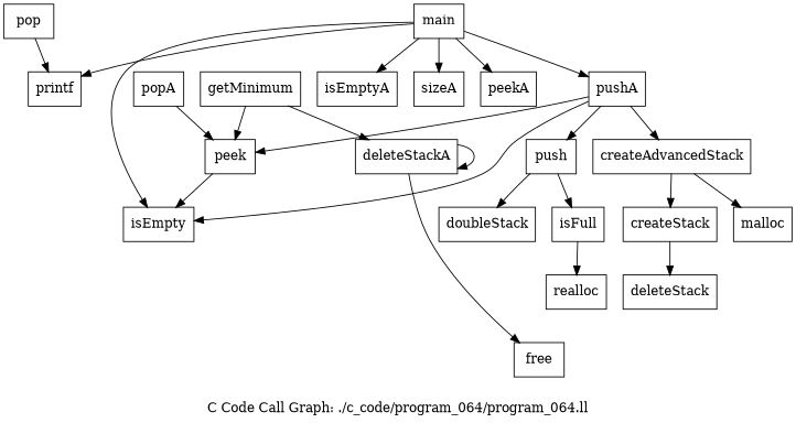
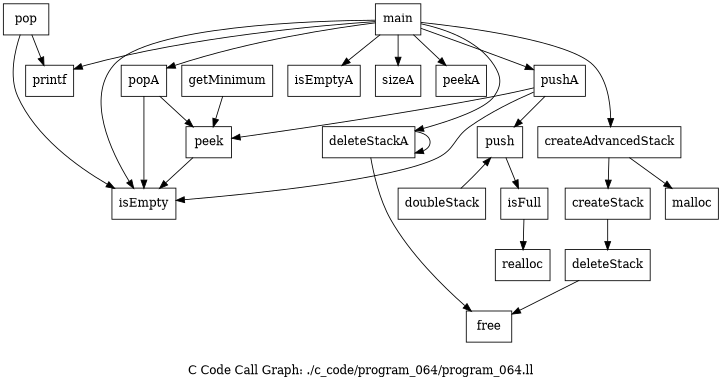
  digraph {
    label="C Code Call Graph: ./c_code/program_064/program_064.ll"
    node [shape=record]
    n1 [label="{createStack}"]
    n2 [label="{deleteStack}"]
    n3 [label="{malloc}"]
    n4 [label="{isEmpty}"]
    n5 [label="{isFull}"]
    n6 [label="{realloc}"]
    n7 [label="{doubleStack}"]
    n8 [label="{push}"]
    n9 [label="{pop}"]
    n10 [label="{printf}"]
    n11 [label="{peek}"]
    n12 [label="{free}"]
    n13 [label="{isEmptyA}"]
    n14 [label="{sizeA}"]
    n15 [label="{pushA}"]
    n16 [label="{popA}"]
    n17 [label="{peekA}"]
    n18 [label="{getMinimum}"]
    n19 [label="{createAdvancedStack}"]
    n20 [label="{deleteStackA}"]
    n21 [label="{main}"]
    n1 -> n2
+   n2 -> n12
    n5 -> n6
    n8 -> n5
-   n8 -> n7
+   n7 -> n8
+   n9 -> n4
    n9 -> n10
    n11 -> n4
    n15 -> n4
    n15 -> n8
    n15 -> n11
+   n16 -> n4
    n16 -> n11
    n18 -> n11
    n19 -> n1
    n19 -> n3
    n20 -> n12
    n20 -> n20
    n21 -> n4
    n21 -> n10
    n21 -> n13
    n21 -> n14
    n21 -> n15
+   n21 -> n16
    n21 -> n17
-   n15 -> n19
-   n18 -> n20
+   n21 -> n19
+   n21 -> n20
  }
